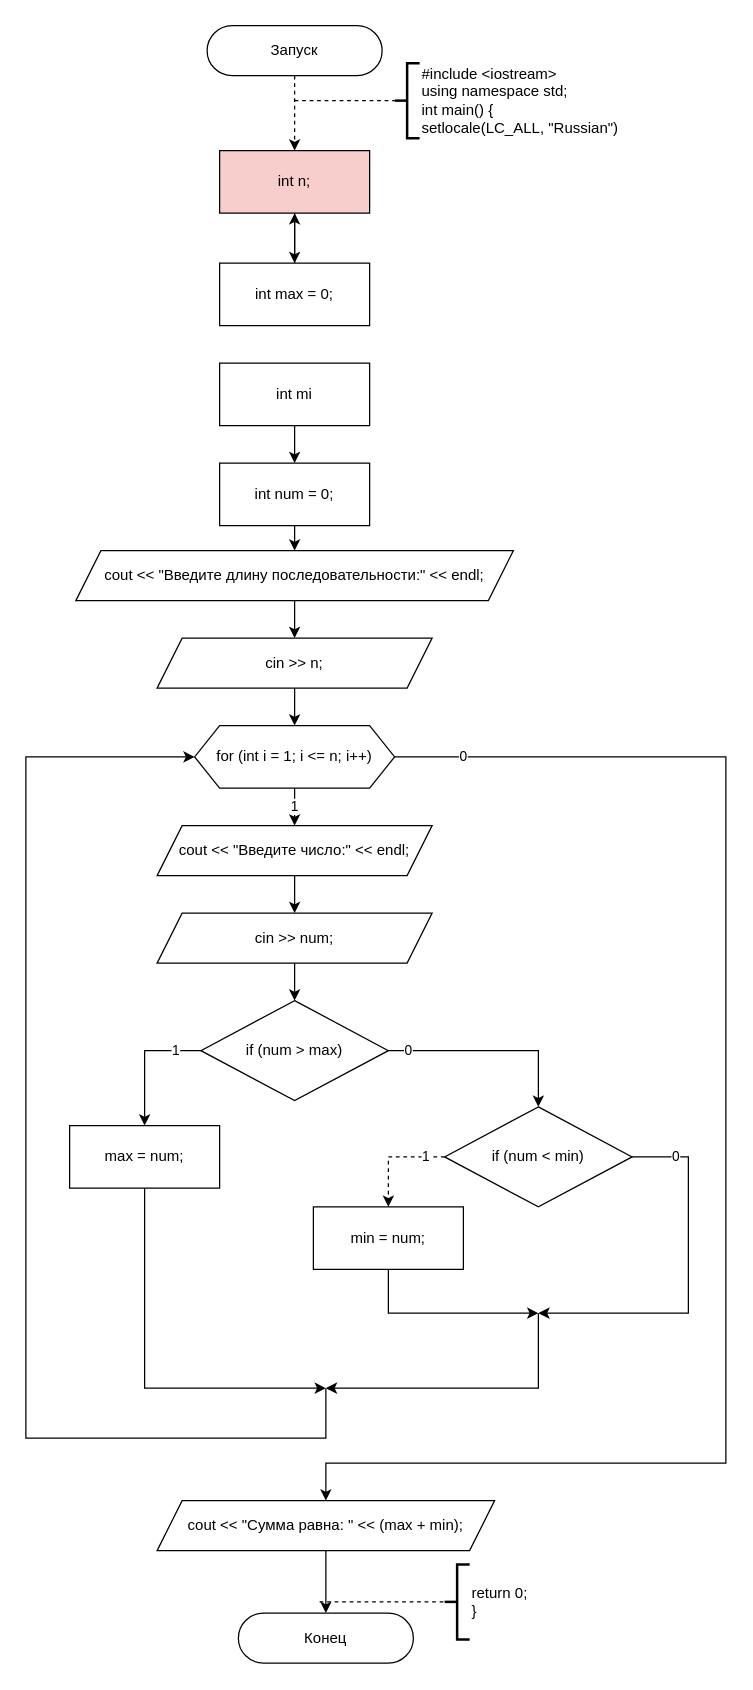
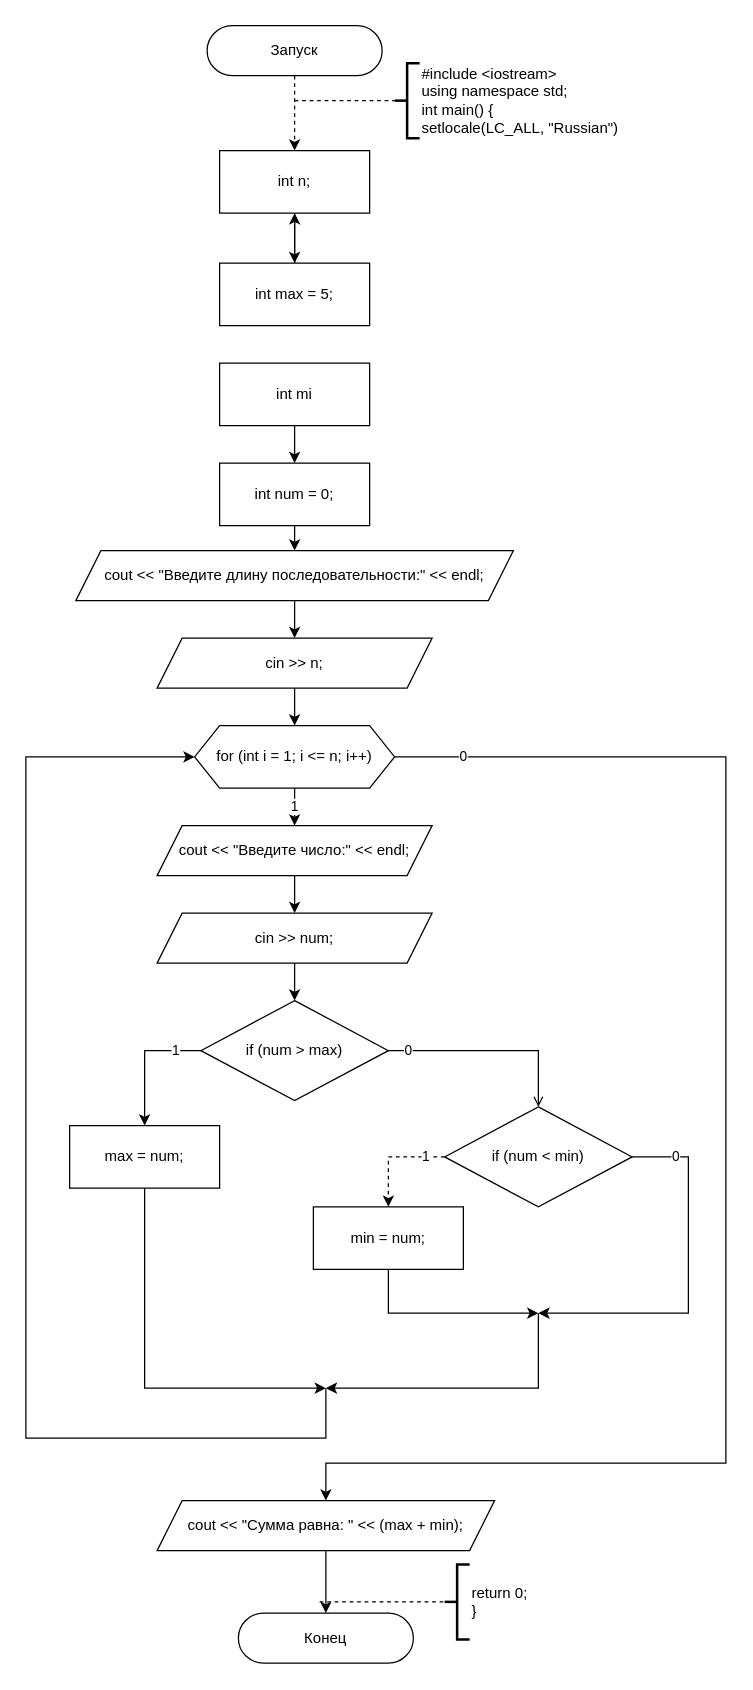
  <mxCell id="0" />
  <mxCell id="1" parent="0" />
  <mxCell id="2" style="edgeStyle=orthogonalEdgeStyle;rounded=0;orthogonalLoop=1;jettySize=auto;html=1;dashed=1;" parent="1" source="3" target="5" edge="1"><mxGeometry relative="1" as="geometry" /></mxCell>
  <mxCell id="3" value="Запуск" style="rounded=1;whiteSpace=wrap;html=1;arcSize=50;" parent="1" vertex="1"><mxGeometry x="165" y="20" width="140" height="40" as="geometry" /></mxCell>
  <mxCell id="4" style="edgeStyle=none;html=1;entryX=0.5;entryY=0;entryDx=0;entryDy=0;" parent="1" source="5" edge="1"><mxGeometry relative="1" as="geometry"><mxPoint x="235" y="210" as="targetPoint" /></mxGeometry></mxCell>
- <mxCell id="5" value="int n;" style="rounded=0;whiteSpace=wrap;html=1;fillColor=#f8cecc;" parent="1" vertex="1"><mxGeometry x="175" y="120" width="120" height="50" as="geometry" /></mxCell>
+ <mxCell id="5" value="int n;" style="rounded=0;whiteSpace=wrap;html=1;" parent="1" vertex="1"><mxGeometry x="175" y="120" width="120" height="50" as="geometry" /></mxCell>
  <mxCell id="6" value="#include &amp;lt;iostream&amp;gt;&lt;br&gt;using namespace std;&lt;br&gt;int main() {&lt;br&gt;setlocale(LC_ALL, &quot;Russian&quot;)" style="strokeWidth=2;html=1;shape=mxgraph.flowchart.annotation_2;align=left;labelPosition=right;pointerEvents=1;" parent="1" vertex="1"><mxGeometry x="315" y="50" width="20" height="60" as="geometry" /></mxCell>
  <mxCell id="7" value="" style="endArrow=none;dashed=1;html=1;entryX=0;entryY=0.5;entryDx=0;entryDy=0;entryPerimeter=0;" parent="1" target="6" edge="1"><mxGeometry width="50" height="50" relative="1" as="geometry"><mxPoint x="235" y="80" as="sourcePoint" /><mxPoint x="325" y="70" as="targetPoint" /></mxGeometry></mxCell>
  <mxCell id="8" value="Конец" style="rounded=1;whiteSpace=wrap;html=1;arcSize=50;" parent="1" vertex="1"><mxGeometry x="190" y="1290" width="140" height="40" as="geometry" /></mxCell>
  <mxCell id="9" value="return 0;&lt;br&gt;}" style="strokeWidth=2;html=1;shape=mxgraph.flowchart.annotation_2;align=left;labelPosition=right;pointerEvents=1;" parent="1" vertex="1"><mxGeometry x="355" y="1251" width="20" height="60" as="geometry" /></mxCell>
  <mxCell id="10" value="" style="endArrow=none;dashed=1;html=1;entryX=0;entryY=0.5;entryDx=0;entryDy=0;entryPerimeter=0;" parent="1" edge="1"><mxGeometry width="50" height="50" relative="1" as="geometry"><mxPoint x="255" y="1281" as="sourcePoint" /><mxPoint x="355" y="1281" as="targetPoint" /></mxGeometry></mxCell>
  <mxCell id="11" value="1" style="edgeStyle=orthogonalEdgeStyle;rounded=0;html=1;entryX=0.5;entryY=0;entryDx=0;entryDy=0;" parent="1" source="13" target="26" edge="1"><mxGeometry relative="1" as="geometry" /></mxCell>
  <mxCell id="12" value="0" style="edgeStyle=orthogonalEdgeStyle;rounded=0;html=1;entryX=0.5;entryY=0;entryDx=0;entryDy=0;" parent="1" source="13" target="32" edge="1"><mxGeometry x="-0.907" relative="1" as="geometry"><Array as="points"><mxPoint x="580" y="605" /><mxPoint x="580" y="1170" /><mxPoint x="260" y="1170" /></Array><mxPoint as="offset" /></mxGeometry></mxCell>
  <mxCell id="13" value="for (int i = 1; i &amp;lt;= n; i++)" style="shape=hexagon;perimeter=hexagonPerimeter2;whiteSpace=wrap;html=1;fixedSize=1;" parent="1" vertex="1"><mxGeometry x="155" y="580" width="160" height="50" as="geometry" /></mxCell>
  <mxCell id="14" value="1" style="edgeStyle=orthogonalEdgeStyle;rounded=0;html=1;entryX=0.5;entryY=0;entryDx=0;entryDy=0;" parent="1" source="16" target="30" edge="1"><mxGeometry x="-0.619" relative="1" as="geometry"><Array as="points"><mxPoint x="115" y="840" /></Array><mxPoint as="offset" /></mxGeometry></mxCell>
- <mxCell id="15" value="0" style="edgeStyle=orthogonalEdgeStyle;rounded=0;html=1;entryX=0.5;entryY=0;entryDx=0;entryDy=0;" parent="1" source="16" target="37" edge="1"><mxGeometry x="-0.8" relative="1" as="geometry"><mxPoint x="240" y="990" as="targetPoint" /><Array as="points"><mxPoint x="430" y="840" /></Array><mxPoint as="offset" /></mxGeometry></mxCell>
+ <mxCell id="15" value="0" style="edgeStyle=orthogonalEdgeStyle;rounded=0;html=1;entryX=0.5;entryY=0;entryDx=0;entryDy=0;endArrow=open;" parent="1" source="16" target="37" edge="1"><mxGeometry x="-0.8" relative="1" as="geometry"><mxPoint x="240" y="990" as="targetPoint" /><Array as="points"><mxPoint x="430" y="840" /></Array><mxPoint as="offset" /></mxGeometry></mxCell>
  <mxCell id="16" value="if (num &amp;gt; max)" style="rhombus;whiteSpace=wrap;html=1;" parent="1" vertex="1"><mxGeometry x="160" y="800" width="150" height="80" as="geometry" /></mxCell>
  <mxCell id="17" style="edgeStyle=none;html=1;entryX=0.5;entryY=0;entryDx=0;entryDy=0;" parent="1" source="18" target="24" edge="1"><mxGeometry relative="1" as="geometry" /></mxCell>
  <mxCell id="18" value="cout &amp;lt;&amp;lt; &quot;Введите длину последовательности:&quot; &amp;lt;&amp;lt; endl;" style="shape=parallelogram;perimeter=parallelogramPerimeter;whiteSpace=wrap;html=1;fixedSize=1;" parent="1" vertex="1"><mxGeometry x="60" y="440" width="350" height="40" as="geometry" /></mxCell>
  <mxCell id="19" style="edgeStyle=none;html=1;" parent="1" source="20" target="5" edge="1"><mxGeometry relative="1" as="geometry" /></mxCell>
- <mxCell id="20" value="int max = 0;" style="rounded=0;whiteSpace=wrap;html=1;" parent="1" vertex="1"><mxGeometry x="175" y="210" width="120" height="50" as="geometry" /></mxCell>
+ <mxCell id="20" value="int max = 5;" style="rounded=0;whiteSpace=wrap;html=1;" parent="1" vertex="1"><mxGeometry x="175" y="210" width="120" height="50" as="geometry" /></mxCell>
  <mxCell id="21" style="edgeStyle=none;html=1;entryX=0.5;entryY=0;entryDx=0;entryDy=0;" parent="1" source="22" target="34" edge="1"><mxGeometry relative="1" as="geometry" /></mxCell>
  <mxCell id="22" value="int mi" style="rounded=0;whiteSpace=wrap;html=1;" parent="1" vertex="1"><mxGeometry x="175" y="290" width="120" height="50" as="geometry" /></mxCell>
  <mxCell id="23" style="edgeStyle=orthogonalEdgeStyle;rounded=0;html=1;entryX=0.5;entryY=0;entryDx=0;entryDy=0;" parent="1" source="24" target="13" edge="1"><mxGeometry relative="1" as="geometry" /></mxCell>
  <mxCell id="24" value="cin &amp;gt;&amp;gt; n;" style="shape=parallelogram;perimeter=parallelogramPerimeter;whiteSpace=wrap;html=1;fixedSize=1;" parent="1" vertex="1"><mxGeometry x="125" y="510" width="220" height="40" as="geometry" /></mxCell>
  <mxCell id="25" style="edgeStyle=orthogonalEdgeStyle;rounded=0;html=1;entryX=0.5;entryY=0;entryDx=0;entryDy=0;" parent="1" source="26" target="28" edge="1"><mxGeometry relative="1" as="geometry" /></mxCell>
  <mxCell id="26" value="cout &amp;lt;&amp;lt; &quot;Введите число:&quot; &amp;lt;&amp;lt; endl;" style="shape=parallelogram;perimeter=parallelogramPerimeter;whiteSpace=wrap;html=1;fixedSize=1;" parent="1" vertex="1"><mxGeometry x="125" y="660" width="220" height="40" as="geometry" /></mxCell>
  <mxCell id="27" style="edgeStyle=orthogonalEdgeStyle;rounded=0;html=1;entryX=0.5;entryY=0;entryDx=0;entryDy=0;" parent="1" source="28" target="16" edge="1"><mxGeometry relative="1" as="geometry" /></mxCell>
  <mxCell id="28" value="cin &amp;gt;&amp;gt; num;" style="shape=parallelogram;perimeter=parallelogramPerimeter;whiteSpace=wrap;html=1;fixedSize=1;" parent="1" vertex="1"><mxGeometry x="125" y="730" width="220" height="40" as="geometry" /></mxCell>
  <mxCell id="29" style="edgeStyle=orthogonalEdgeStyle;rounded=0;html=1;" parent="1" source="30" edge="1"><mxGeometry relative="1" as="geometry"><mxPoint x="260" y="1110" as="targetPoint" /><Array as="points"><mxPoint x="115" y="1110" /></Array></mxGeometry></mxCell>
  <mxCell id="30" value="max = num;" style="rounded=0;whiteSpace=wrap;html=1;" parent="1" vertex="1"><mxGeometry x="55" y="900" width="120" height="50" as="geometry" /></mxCell>
  <mxCell id="31" style="edgeStyle=orthogonalEdgeStyle;rounded=0;html=1;entryX=0.5;entryY=0;entryDx=0;entryDy=0;" parent="1" source="32" target="8" edge="1"><mxGeometry relative="1" as="geometry" /></mxCell>
  <mxCell id="32" value="cout &amp;lt;&amp;lt; &quot;Сумма равна: &quot; &amp;lt;&amp;lt; (max + min);" style="shape=parallelogram;perimeter=parallelogramPerimeter;whiteSpace=wrap;html=1;fixedSize=1;" parent="1" vertex="1"><mxGeometry x="125" y="1200" width="270" height="40" as="geometry" /></mxCell>
  <mxCell id="33" style="edgeStyle=none;html=1;entryX=0.5;entryY=0;entryDx=0;entryDy=0;" parent="1" source="34" target="18" edge="1"><mxGeometry relative="1" as="geometry" /></mxCell>
  <mxCell id="34" value="int num = 0;" style="rounded=0;whiteSpace=wrap;html=1;" parent="1" vertex="1"><mxGeometry x="175" y="370" width="120" height="50" as="geometry" /></mxCell>
  <mxCell id="35" value="1" style="edgeStyle=orthogonalEdgeStyle;html=1;entryX=0.5;entryY=0;entryDx=0;entryDy=0;rounded=0;dashed=1;" parent="1" source="37" target="39" edge="1"><mxGeometry x="-0.647" relative="1" as="geometry"><Array as="points"><mxPoint x="310" y="925" /></Array><mxPoint as="offset" /></mxGeometry></mxCell>
  <mxCell id="36" value="0" style="edgeStyle=orthogonalEdgeStyle;rounded=0;html=1;" parent="1" source="37" edge="1"><mxGeometry x="-0.759" relative="1" as="geometry"><mxPoint x="430" y="1050" as="targetPoint" /><Array as="points"><mxPoint x="550" y="925" /><mxPoint x="550" y="1050" /><mxPoint x="430" y="1050" /></Array><mxPoint as="offset" /></mxGeometry></mxCell>
  <mxCell id="37" value="if (num &amp;lt; min)" style="rhombus;whiteSpace=wrap;html=1;" parent="1" vertex="1"><mxGeometry x="355" y="885" width="150" height="80" as="geometry" /></mxCell>
  <mxCell id="38" style="edgeStyle=orthogonalEdgeStyle;rounded=0;html=1;" parent="1" source="39" edge="1"><mxGeometry relative="1" as="geometry"><mxPoint x="430" y="1050" as="targetPoint" /><Array as="points"><mxPoint x="310" y="1050" /></Array></mxGeometry></mxCell>
  <mxCell id="39" value="min = num;" style="rounded=0;whiteSpace=wrap;html=1;" parent="1" vertex="1"><mxGeometry x="250" y="965" width="120" height="50" as="geometry" /></mxCell>
  <mxCell id="40" value="" style="endArrow=classic;html=1;rounded=0;" parent="1" edge="1"><mxGeometry width="50" height="50" relative="1" as="geometry"><mxPoint x="430" y="1050" as="sourcePoint" /><mxPoint x="260" y="1110" as="targetPoint" /><Array as="points"><mxPoint x="430" y="1110" /></Array></mxGeometry></mxCell>
  <mxCell id="41" value="" style="endArrow=classic;html=1;rounded=0;entryX=0;entryY=0.5;entryDx=0;entryDy=0;" parent="1" target="13" edge="1"><mxGeometry width="50" height="50" relative="1" as="geometry"><mxPoint x="260" y="1110" as="sourcePoint" /><mxPoint x="70" y="800" as="targetPoint" /><Array as="points"><mxPoint x="260" y="1150" /><mxPoint x="20" y="1150" /><mxPoint x="20" y="605" /></Array></mxGeometry></mxCell>
